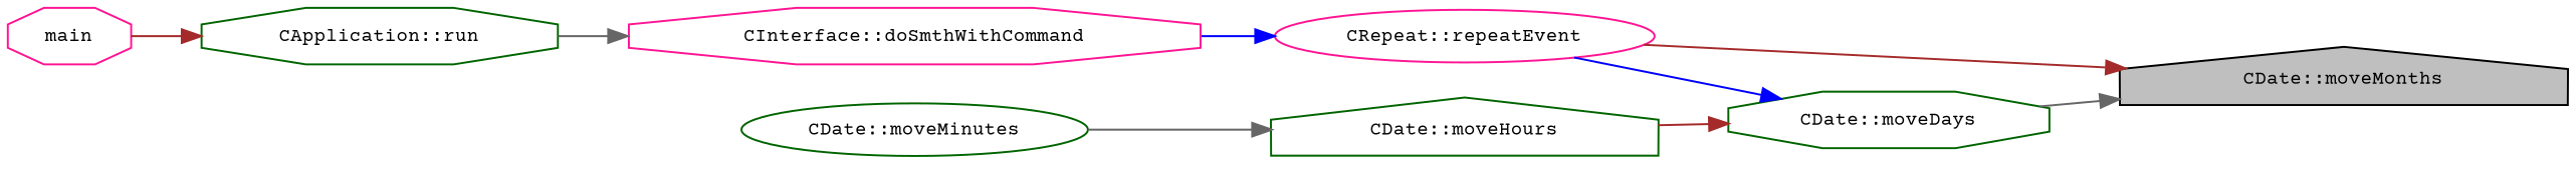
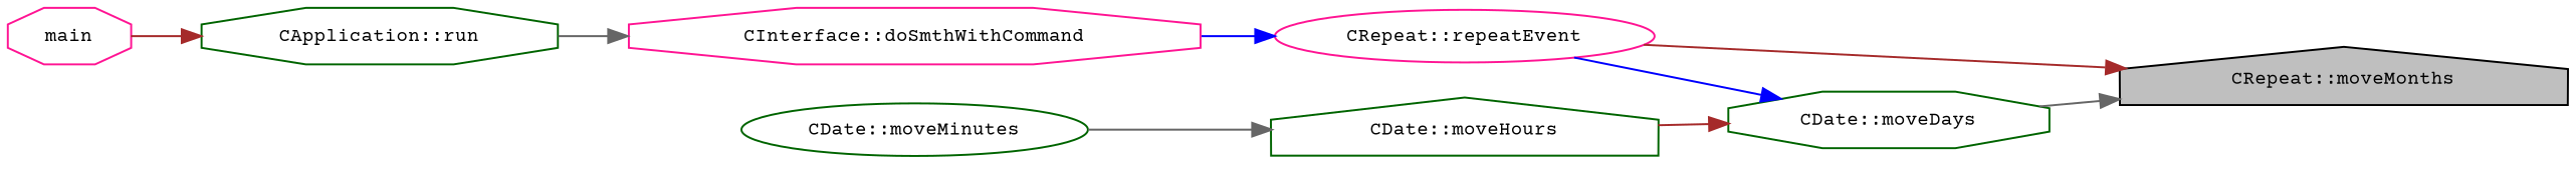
  digraph {
    fontname="Courier Prime"
    rankdir=RL
    node [color=darkgreen fillcolor=white fontname="Courier Prime" fontsize=10 shape=octagon style=filled]
    edge [color=gray40 dir=back fontname="Courier Prime" fontsize=10 labelfontname=Helvetica labelfontsize=10 style=solid]
-   n1 [color=black fillcolor=grey75 fontcolor=black height=0.2 label="CDate::moveMonths" shape=house width=0.4]
+   n1 [color=black fillcolor=grey75 fontcolor=black height=0.2 label="CRepeat::moveMonths" shape=house width=0.4]
    n2 [height=0.2 label="CDate::moveDays" width=0.4]
    n3 [color=deeppink height=0.2 label="CRepeat::repeatEvent" shape=ellipse width=0.4]
    n4 [height=0.2 label="CDate::moveHours" shape=house width=0.4]
    n5 [color=deeppink height=0.2 label="CInterface::doSmthWithCommand" width=0.4]
    n6 [height=0.2 label="CDate::moveMinutes" shape=ellipse width=0.4]
    n7 [height=0.2 label="CApplication::run" width=0.4]
    n8 [color=deeppink height=0.2 label=main width=0.4]
    n1 -> n2
    n1 -> n3 [color=brown]
    n2 -> n3 [color=blue]
    n2 -> n4 [color=brown]
    n3 -> n5 [color=blue]
    n4 -> n6
    n5 -> n7
    n7 -> n8 [color=brown]
  }
